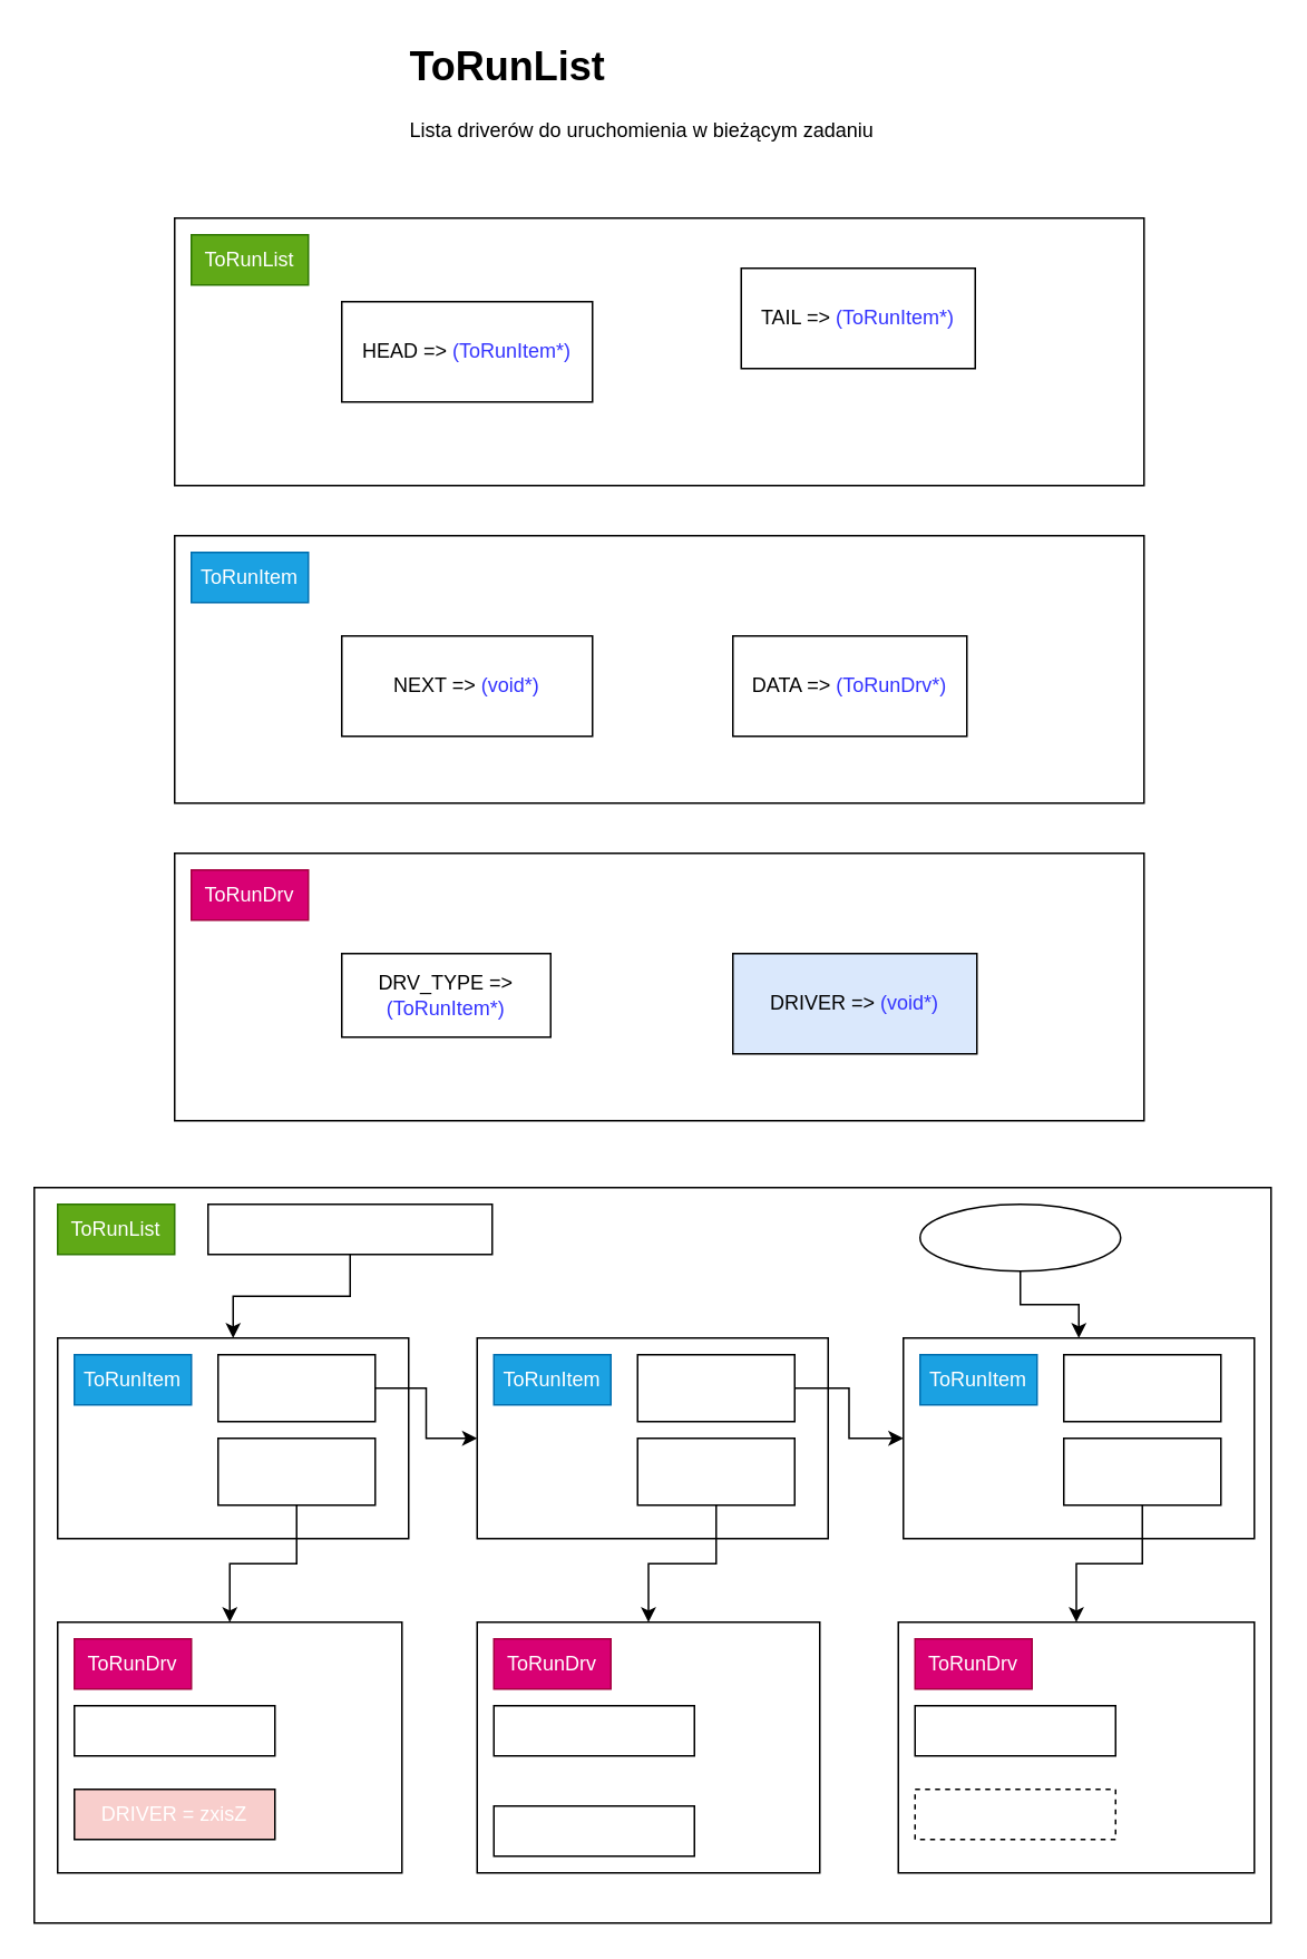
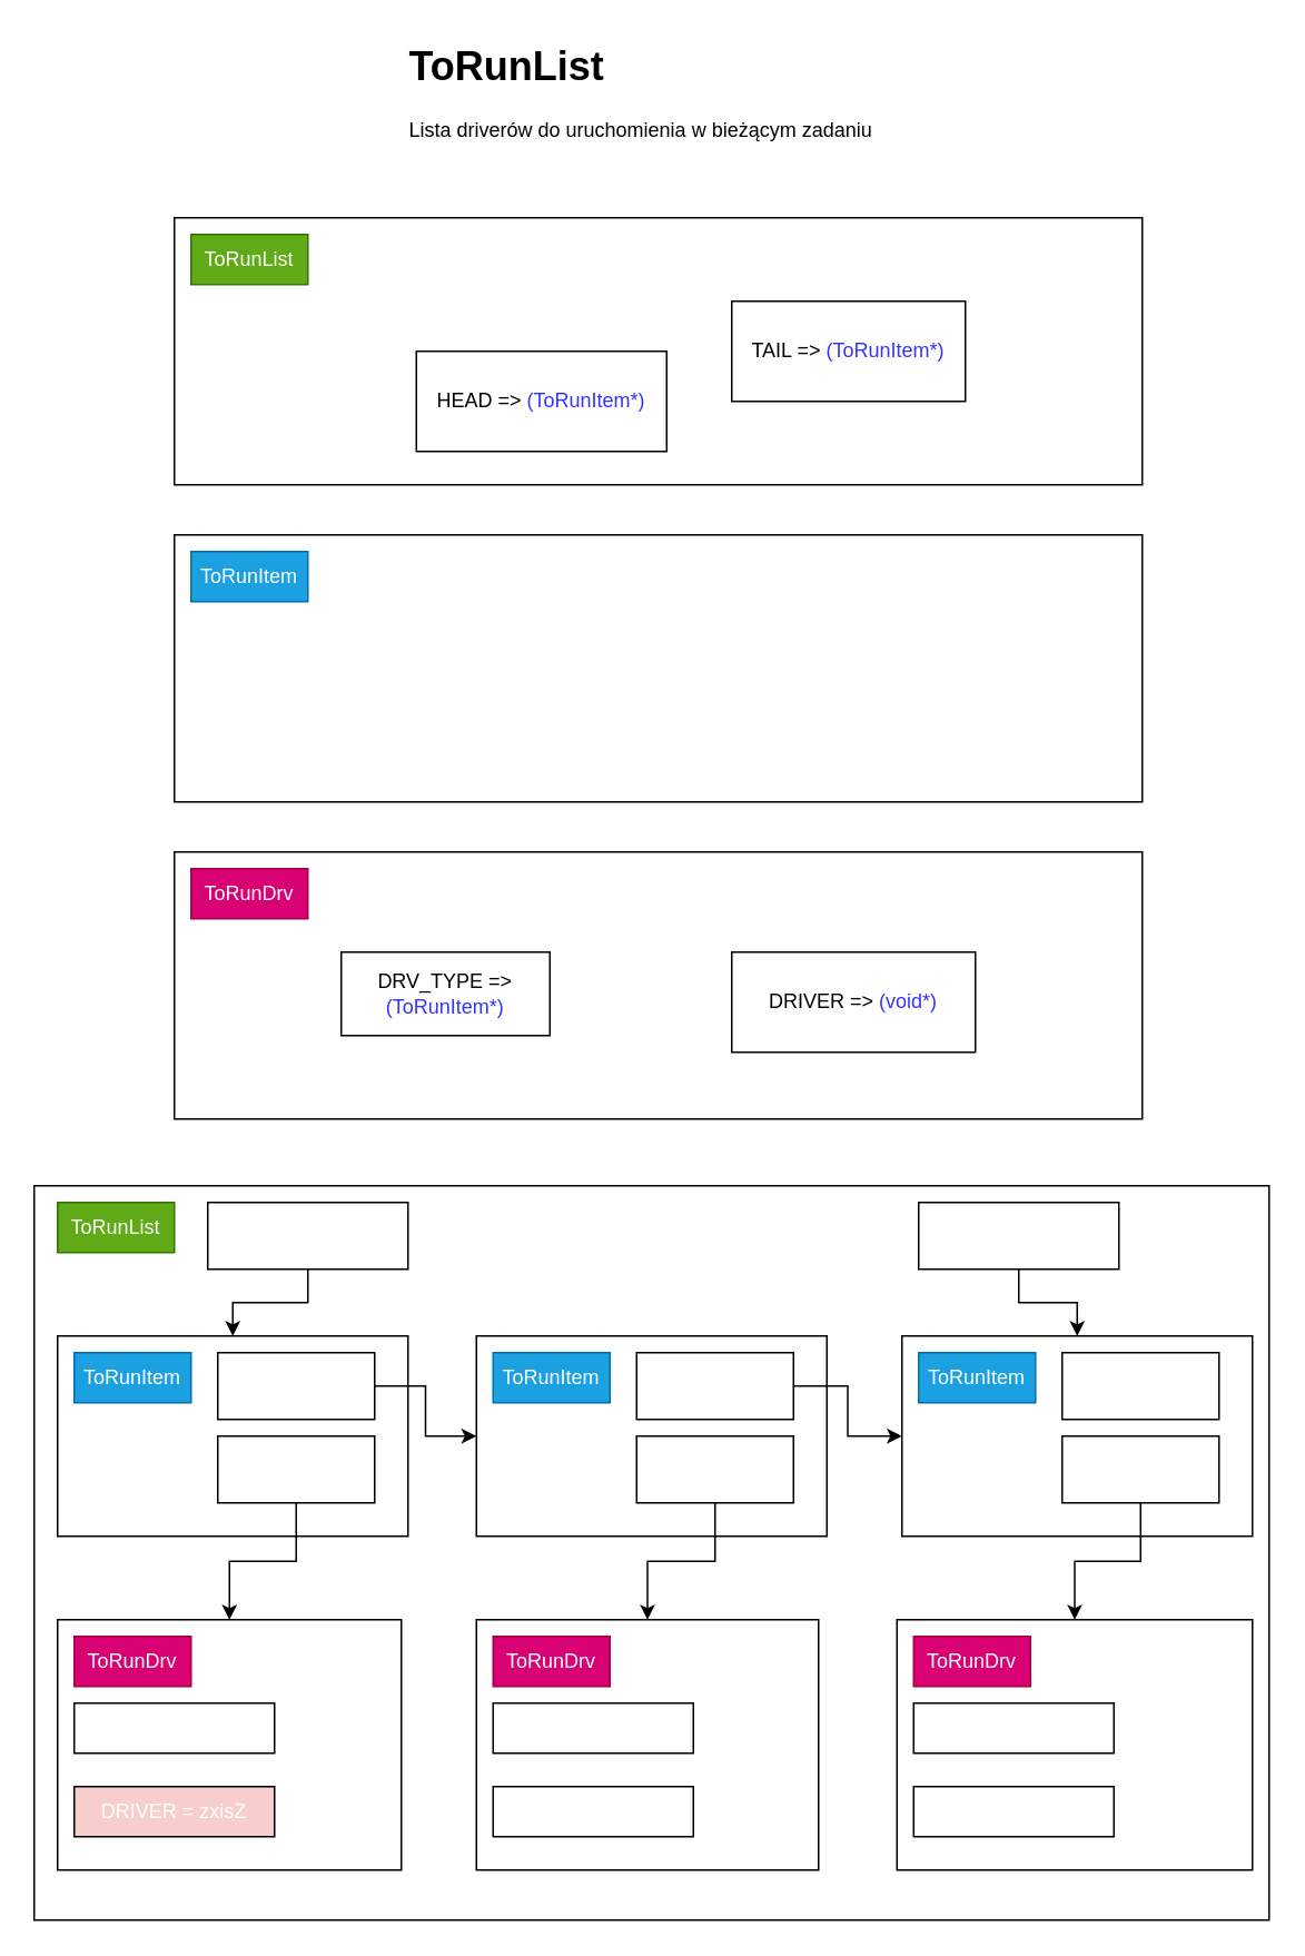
  <mxCell id="0" />
  <mxCell id="1" parent="0" />
  <mxCell id="2" value="&lt;h1&gt;ToRunList&lt;/h1&gt;&lt;p&gt;Lista driverów do uruchomienia w bieżącym zadaniu&lt;/p&gt;" style="text;html=1;strokeColor=none;fillColor=none;spacing=5;spacingTop=-20;whiteSpace=wrap;overflow=hidden;rounded=0;" parent="1" vertex="1"><mxGeometry x="240" y="20" width="350" height="120" as="geometry" /></mxCell>
  <mxCell id="3" value="" style="rounded=0;whiteSpace=wrap;html=1;" parent="1" vertex="1"><mxGeometry x="104" y="130" width="580" height="160" as="geometry" /></mxCell>
  <mxCell id="4" value="ToRunList" style="text;html=1;strokeColor=#2D7600;fillColor=#60a917;align=center;verticalAlign=middle;whiteSpace=wrap;rounded=0;fontColor=#ffffff;" parent="1" vertex="1"><mxGeometry x="114" y="140" width="70" height="30" as="geometry" /></mxCell>
- <mxCell id="5" value="HEAD =&amp;gt; &lt;font color=&quot;#3333ff&quot;&gt;(ToRunItem*)&lt;/font&gt;" style="rounded=0;whiteSpace=wrap;html=1;" parent="1" vertex="1"><mxGeometry x="204" y="180" width="150" height="60" as="geometry" /></mxCell>
- <mxCell id="6" value="TAIL =&amp;gt; &lt;font color=&quot;#3333ff&quot;&gt;(ToRunItem*)&lt;/font&gt;" style="rounded=0;whiteSpace=wrap;html=1;" parent="1" vertex="1"><mxGeometry x="443" y="160" width="140" height="60" as="geometry" /></mxCell>
+ <mxCell id="5" value="HEAD =&amp;gt; &lt;font color=&quot;#3333ff&quot;&gt;(ToRunItem*)&lt;/font&gt;" style="rounded=0;whiteSpace=wrap;html=1;" parent="1" vertex="1"><mxGeometry x="249" y="210" width="150" height="60" as="geometry" /></mxCell>
+ <mxCell id="6" value="TAIL =&amp;gt; &lt;font color=&quot;#3333ff&quot;&gt;(ToRunItem*)&lt;/font&gt;" style="rounded=0;whiteSpace=wrap;html=1;" parent="1" vertex="1"><mxGeometry x="438" y="180" width="140" height="60" as="geometry" /></mxCell>
  <mxCell id="7" value="" style="rounded=0;whiteSpace=wrap;html=1;fontColor=#3333FF;" parent="1" vertex="1"><mxGeometry x="104" y="320" width="580" height="160" as="geometry" /></mxCell>
  <mxCell id="8" value="ToRunItem" style="text;html=1;strokeColor=#006EAF;fillColor=#1ba1e2;align=center;verticalAlign=middle;whiteSpace=wrap;rounded=0;fontColor=#ffffff;" parent="1" vertex="1"><mxGeometry x="114" y="330" width="70" height="30" as="geometry" /></mxCell>
- <mxCell id="9" value="NEXT =&amp;gt; &lt;font color=&quot;#3333ff&quot;&gt;(void*)&lt;/font&gt;" style="rounded=0;whiteSpace=wrap;html=1;" parent="1" vertex="1"><mxGeometry x="204" y="380" width="150" height="60" as="geometry" /></mxCell>
- <mxCell id="10" value="DATA =&amp;gt; &lt;font color=&quot;#3333ff&quot;&gt;(ToRunDrv*)&lt;/font&gt;" style="rounded=0;whiteSpace=wrap;html=1;" parent="1" vertex="1"><mxGeometry x="438" y="380" width="140" height="60" as="geometry" /></mxCell>
  <mxCell id="11" value="" style="rounded=0;whiteSpace=wrap;html=1;fontColor=#3333FF;" parent="1" vertex="1"><mxGeometry x="104" y="510" width="580" height="160" as="geometry" /></mxCell>
  <mxCell id="12" value="ToRunDrv" style="text;html=1;strokeColor=#A50040;fillColor=#d80073;align=center;verticalAlign=middle;whiteSpace=wrap;rounded=0;fontColor=#ffffff;" parent="1" vertex="1"><mxGeometry x="114" y="520" width="70" height="30" as="geometry" /></mxCell>
  <mxCell id="13" value="DRV_TYPE =&amp;gt; &lt;font color=&quot;#3333ff&quot;&gt;(ToRunItem*)&lt;/font&gt;" style="rounded=0;whiteSpace=wrap;html=1;" parent="1" vertex="1"><mxGeometry x="204" y="570" width="125" height="50" as="geometry" /></mxCell>
- <mxCell id="14" value="DRIVER =&amp;gt; &lt;font color=&quot;#3333ff&quot;&gt;(void*)&lt;/font&gt;" style="rounded=0;whiteSpace=wrap;html=1;fillColor=#dae8fc;" parent="1" vertex="1"><mxGeometry x="438" y="570" width="146" height="60" as="geometry" /></mxCell>
+ <mxCell id="14" value="DRIVER =&amp;gt; &lt;font color=&quot;#3333ff&quot;&gt;(void*)&lt;/font&gt;" style="rounded=0;whiteSpace=wrap;html=1;" parent="1" vertex="1"><mxGeometry x="438" y="570" width="146" height="60" as="geometry" /></mxCell>
  <mxCell id="15" value="" style="rounded=0;whiteSpace=wrap;html=1;fontColor=#3333FF;" parent="1" vertex="1"><mxGeometry x="20" y="710" width="740" height="440" as="geometry" /></mxCell>
  <mxCell id="16" value="ToRunList" style="text;html=1;strokeColor=#2D7600;fillColor=#60a917;align=center;verticalAlign=middle;whiteSpace=wrap;rounded=0;fontColor=#ffffff;" parent="1" vertex="1"><mxGeometry x="34" y="720" width="70" height="30" as="geometry" /></mxCell>
  <mxCell id="17" style="edgeStyle=orthogonalEdgeStyle;rounded=0;orthogonalLoop=1;jettySize=auto;html=1;exitX=0.5;exitY=1;exitDx=0;exitDy=0;entryX=0.5;entryY=0;entryDx=0;entryDy=0;fontColor=#000000;" parent="1" source="18" target="21" edge="1"><mxGeometry relative="1" as="geometry" /></mxCell>
- <mxCell id="18" value="&lt;font color=&quot;#ffffff&quot;&gt;HEAD&lt;/font&gt;" style="rounded=0;whiteSpace=wrap;html=1;fontColor=#3333FF;" parent="1" vertex="1"><mxGeometry x="124" y="720" width="170" height="30" as="geometry" /></mxCell>
+ <mxCell id="18" value="&lt;font color=&quot;#ffffff&quot;&gt;HEAD&lt;/font&gt;" style="rounded=0;whiteSpace=wrap;html=1;fontColor=#3333FF;" parent="1" vertex="1"><mxGeometry x="124" y="720" width="120" height="40" as="geometry" /></mxCell>
  <mxCell id="19" style="edgeStyle=orthogonalEdgeStyle;rounded=0;orthogonalLoop=1;jettySize=auto;html=1;exitX=0.5;exitY=1;exitDx=0;exitDy=0;entryX=0.5;entryY=0;entryDx=0;entryDy=0;fontColor=#000000;" parent="1" source="20" target="35" edge="1"><mxGeometry relative="1" as="geometry" /></mxCell>
- <mxCell id="20" value="&lt;font color=&quot;#ffffff&quot;&gt;TAIL&lt;/font&gt;" style="ellipse;whiteSpace=wrap;html=1;fontColor=#3333FF;" parent="1" vertex="1"><mxGeometry x="550" y="720" width="120" height="40" as="geometry" /></mxCell>
+ <mxCell id="20" value="&lt;font color=&quot;#ffffff&quot;&gt;TAIL&lt;/font&gt;" style="rounded=0;whiteSpace=wrap;html=1;fontColor=#3333FF;" parent="1" vertex="1"><mxGeometry x="550" y="720" width="120" height="40" as="geometry" /></mxCell>
  <mxCell id="21" value="" style="rounded=0;whiteSpace=wrap;html=1;fontColor=#000000;" parent="1" vertex="1"><mxGeometry x="34" y="800" width="210" height="120" as="geometry" /></mxCell>
  <mxCell id="22" value="ToRunItem" style="text;html=1;strokeColor=#006EAF;fillColor=#1ba1e2;align=center;verticalAlign=middle;whiteSpace=wrap;rounded=0;fontColor=#ffffff;" parent="1" vertex="1"><mxGeometry x="44" y="810" width="70" height="30" as="geometry" /></mxCell>
  <mxCell id="23" style="edgeStyle=orthogonalEdgeStyle;rounded=0;orthogonalLoop=1;jettySize=auto;html=1;exitX=1;exitY=0.5;exitDx=0;exitDy=0;entryX=0;entryY=0.5;entryDx=0;entryDy=0;fontColor=#000000;" parent="1" source="24" target="29" edge="1"><mxGeometry relative="1" as="geometry" /></mxCell>
  <mxCell id="24" value="&lt;font color=&quot;#ffffff&quot;&gt;NEXT&lt;/font&gt;" style="rounded=0;whiteSpace=wrap;html=1;fontColor=#000000;" parent="1" vertex="1"><mxGeometry x="130" y="810" width="94" height="40" as="geometry" /></mxCell>
  <mxCell id="25" style="edgeStyle=orthogonalEdgeStyle;rounded=0;orthogonalLoop=1;jettySize=auto;html=1;exitX=0.5;exitY=1;exitDx=0;exitDy=0;entryX=0.5;entryY=0;entryDx=0;entryDy=0;fontColor=#000000;" parent="1" source="26" target="27" edge="1"><mxGeometry relative="1" as="geometry" /></mxCell>
  <mxCell id="26" value="&lt;font color=&quot;#ffffff&quot;&gt;DATA&lt;/font&gt;" style="rounded=0;whiteSpace=wrap;html=1;fontColor=#000000;" parent="1" vertex="1"><mxGeometry x="130" y="860" width="94" height="40" as="geometry" /></mxCell>
  <mxCell id="27" value="" style="rounded=0;whiteSpace=wrap;html=1;fontColor=#000000;" parent="1" vertex="1"><mxGeometry x="34" y="970" width="206" height="150" as="geometry" /></mxCell>
  <mxCell id="28" value="ToRunDrv" style="text;html=1;strokeColor=#A50040;fillColor=#d80073;align=center;verticalAlign=middle;whiteSpace=wrap;rounded=0;fontColor=#ffffff;" parent="1" vertex="1"><mxGeometry x="44" y="980" width="70" height="30" as="geometry" /></mxCell>
  <mxCell id="29" value="" style="rounded=0;whiteSpace=wrap;html=1;fontColor=#000000;" parent="1" vertex="1"><mxGeometry x="285" y="800" width="210" height="120" as="geometry" /></mxCell>
  <mxCell id="30" value="ToRunItem" style="text;html=1;strokeColor=#006EAF;fillColor=#1ba1e2;align=center;verticalAlign=middle;whiteSpace=wrap;rounded=0;fontColor=#ffffff;" parent="1" vertex="1"><mxGeometry x="295" y="810" width="70" height="30" as="geometry" /></mxCell>
  <mxCell id="31" style="edgeStyle=orthogonalEdgeStyle;rounded=0;orthogonalLoop=1;jettySize=auto;html=1;exitX=1;exitY=0.5;exitDx=0;exitDy=0;entryX=0;entryY=0.5;entryDx=0;entryDy=0;fontColor=#000000;" parent="1" source="32" target="35" edge="1"><mxGeometry relative="1" as="geometry" /></mxCell>
  <mxCell id="32" value="&lt;font color=&quot;#ffffff&quot;&gt;NEXT&lt;/font&gt;" style="rounded=0;whiteSpace=wrap;html=1;fontColor=#000000;" parent="1" vertex="1"><mxGeometry x="381" y="810" width="94" height="40" as="geometry" /></mxCell>
  <mxCell id="33" style="edgeStyle=orthogonalEdgeStyle;rounded=0;orthogonalLoop=1;jettySize=auto;html=1;exitX=0.5;exitY=1;exitDx=0;exitDy=0;entryX=0.5;entryY=0;entryDx=0;entryDy=0;fontColor=#000000;" parent="1" source="34" target="42" edge="1"><mxGeometry relative="1" as="geometry" /></mxCell>
  <mxCell id="34" value="&lt;font color=&quot;#ffffff&quot;&gt;DATA&lt;/font&gt;" style="rounded=0;whiteSpace=wrap;html=1;fontColor=#000000;" parent="1" vertex="1"><mxGeometry x="381" y="860" width="94" height="40" as="geometry" /></mxCell>
  <mxCell id="35" value="" style="rounded=0;whiteSpace=wrap;html=1;fontColor=#000000;" parent="1" vertex="1"><mxGeometry x="540" y="800" width="210" height="120" as="geometry" /></mxCell>
  <mxCell id="36" value="ToRunItem" style="text;html=1;strokeColor=#006EAF;fillColor=#1ba1e2;align=center;verticalAlign=middle;whiteSpace=wrap;rounded=0;fontColor=#ffffff;" parent="1" vertex="1"><mxGeometry x="550" y="810" width="70" height="30" as="geometry" /></mxCell>
  <mxCell id="37" value="&lt;font color=&quot;#ffffff&quot;&gt;NEXT&lt;/font&gt;" style="rounded=0;whiteSpace=wrap;html=1;fontColor=#000000;" parent="1" vertex="1"><mxGeometry x="636" y="810" width="94" height="40" as="geometry" /></mxCell>
  <mxCell id="38" style="edgeStyle=orthogonalEdgeStyle;rounded=0;orthogonalLoop=1;jettySize=auto;html=1;exitX=0.5;exitY=1;exitDx=0;exitDy=0;entryX=0.5;entryY=0;entryDx=0;entryDy=0;fontColor=#000000;" parent="1" source="39" target="46" edge="1"><mxGeometry relative="1" as="geometry" /></mxCell>
  <mxCell id="39" value="&lt;font color=&quot;#ffffff&quot;&gt;DATA&lt;/font&gt;" style="rounded=0;whiteSpace=wrap;html=1;fontColor=#000000;" parent="1" vertex="1"><mxGeometry x="636" y="860" width="94" height="40" as="geometry" /></mxCell>
  <mxCell id="40" value="&lt;font color=&quot;#ffffff&quot;&gt;DRV_TYPE = 1&lt;/font&gt;" style="rounded=0;whiteSpace=wrap;html=1;fontColor=#000000;" parent="1" vertex="1"><mxGeometry x="44" y="1020" width="120" height="30" as="geometry" /></mxCell>
  <mxCell id="41" value="&lt;font color=&quot;#ffffff&quot;&gt;DRIVER = zxisZ&lt;/font&gt;" style="rounded=0;whiteSpace=wrap;html=1;fontColor=#000000;fillColor=#f8cecc;" parent="1" vertex="1"><mxGeometry x="44" y="1070" width="120" height="30" as="geometry" /></mxCell>
  <mxCell id="42" value="" style="rounded=0;whiteSpace=wrap;html=1;fontColor=#000000;" parent="1" vertex="1"><mxGeometry x="285" y="970" width="205" height="150" as="geometry" /></mxCell>
  <mxCell id="43" value="ToRunDrv" style="text;html=1;strokeColor=#A50040;fillColor=#d80073;align=center;verticalAlign=middle;whiteSpace=wrap;rounded=0;fontColor=#ffffff;" parent="1" vertex="1"><mxGeometry x="295" y="980" width="70" height="30" as="geometry" /></mxCell>
  <mxCell id="44" value="&lt;font color=&quot;#ffffff&quot;&gt;DRV_DRIVER = 0&lt;/font&gt;" style="rounded=0;whiteSpace=wrap;html=1;fontColor=#000000;" parent="1" vertex="1"><mxGeometry x="295" y="1020" width="120" height="30" as="geometry" /></mxCell>
- <mxCell id="45" value="&lt;font color=&quot;#ffffff&quot;&gt;DRIVER = zxisG&lt;/font&gt;" style="rounded=0;whiteSpace=wrap;html=1;fontColor=#000000;" parent="1" vertex="1"><mxGeometry x="295" y="1080" width="120" height="30" as="geometry" /></mxCell>
+ <mxCell id="45" value="&lt;font color=&quot;#ffffff&quot;&gt;DRIVER = zxisG&lt;/font&gt;" style="rounded=0;whiteSpace=wrap;html=1;fontColor=#000000;" parent="1" vertex="1"><mxGeometry x="295" y="1070" width="120" height="30" as="geometry" /></mxCell>
  <mxCell id="46" value="" style="rounded=0;whiteSpace=wrap;html=1;fontColor=#000000;" parent="1" vertex="1"><mxGeometry x="537" y="970" width="213" height="150" as="geometry" /></mxCell>
  <mxCell id="47" value="ToRunDrv" style="text;html=1;strokeColor=#A50040;fillColor=#d80073;align=center;verticalAlign=middle;whiteSpace=wrap;rounded=0;fontColor=#ffffff;" parent="1" vertex="1"><mxGeometry x="547" y="980" width="70" height="30" as="geometry" /></mxCell>
  <mxCell id="48" value="&lt;font color=&quot;#ffffff&quot;&gt;DRV_TYPE = 1&lt;/font&gt;" style="rounded=0;whiteSpace=wrap;html=1;fontColor=#000000;" parent="1" vertex="1"><mxGeometry x="547" y="1020" width="120" height="30" as="geometry" /></mxCell>
- <mxCell id="49" value="&lt;font color=&quot;#ffffff&quot;&gt;DRIVER = zxisA&lt;/font&gt;" style="rounded=0;whiteSpace=wrap;html=1;fontColor=#000000;dashed=1;" parent="1" vertex="1"><mxGeometry x="547" y="1070" width="120" height="30" as="geometry" /></mxCell>
+ <mxCell id="49" value="&lt;font color=&quot;#ffffff&quot;&gt;DRIVER = zxisA&lt;/font&gt;" style="rounded=0;whiteSpace=wrap;html=1;fontColor=#000000;" parent="1" vertex="1"><mxGeometry x="547" y="1070" width="120" height="30" as="geometry" /></mxCell>
